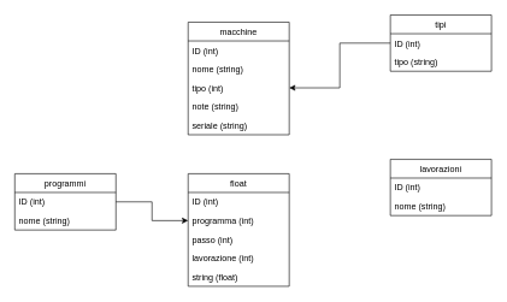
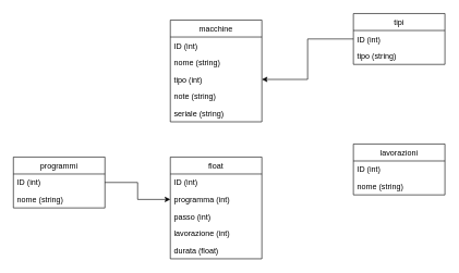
  <mxCell id="0" />
  <mxCell id="1" parent="0" />
  <mxCell id="2" value="lavorazioni" style="swimlane;fontStyle=0;childLayout=stackLayout;horizontal=1;startSize=26;fillColor=none;horizontalStack=0;resizeParent=1;resizeParentMax=0;resizeLast=0;collapsible=1;marginBottom=0;" parent="1" vertex="1"><mxGeometry x="540" y="220" width="140" height="78" as="geometry" /></mxCell>
  <mxCell id="3" value="ID (int)" style="text;strokeColor=none;fillColor=none;align=left;verticalAlign=top;spacingLeft=4;spacingRight=4;overflow=hidden;rotatable=0;points=[[0,0.5],[1,0.5]];portConstraint=eastwest;" parent="2" vertex="1"><mxGeometry y="26" width="140" height="26" as="geometry" /></mxCell>
  <mxCell id="4" value="nome (string)" style="text;strokeColor=none;fillColor=none;align=left;verticalAlign=top;spacingLeft=4;spacingRight=4;overflow=hidden;rotatable=0;points=[[0,0.5],[1,0.5]];portConstraint=eastwest;" parent="2" vertex="1"><mxGeometry y="52" width="140" height="26" as="geometry" /></mxCell>
  <mxCell id="5" value="macchine" style="swimlane;fontStyle=0;childLayout=stackLayout;horizontal=1;startSize=26;fillColor=none;horizontalStack=0;resizeParent=1;resizeParentMax=0;resizeLast=0;collapsible=1;marginBottom=0;" parent="1" vertex="1"><mxGeometry x="260" y="30" width="140" height="156" as="geometry" /></mxCell>
  <mxCell id="6" value="ID (int)" style="text;strokeColor=none;fillColor=none;align=left;verticalAlign=top;spacingLeft=4;spacingRight=4;overflow=hidden;rotatable=0;points=[[0,0.5],[1,0.5]];portConstraint=eastwest;" parent="5" vertex="1"><mxGeometry y="26" width="140" height="26" as="geometry" /></mxCell>
  <mxCell id="7" value="nome (string)" style="text;strokeColor=none;fillColor=none;align=left;verticalAlign=top;spacingLeft=4;spacingRight=4;overflow=hidden;rotatable=0;points=[[0,0.5],[1,0.5]];portConstraint=eastwest;" parent="5" vertex="1"><mxGeometry y="52" width="140" height="26" as="geometry" /></mxCell>
  <mxCell id="8" value="tipo (int)" style="text;strokeColor=none;fillColor=none;align=left;verticalAlign=top;spacingLeft=4;spacingRight=4;overflow=hidden;rotatable=0;points=[[0,0.5],[1,0.5]];portConstraint=eastwest;" parent="5" vertex="1"><mxGeometry y="78" width="140" height="26" as="geometry" /></mxCell>
  <mxCell id="9" value="note (string)" style="text;strokeColor=none;fillColor=none;align=left;verticalAlign=top;spacingLeft=4;spacingRight=4;overflow=hidden;rotatable=0;points=[[0,0.5],[1,0.5]];portConstraint=eastwest;" parent="5" vertex="1"><mxGeometry y="104" width="140" height="26" as="geometry" /></mxCell>
  <mxCell id="10" value="seriale (string)" style="text;strokeColor=none;fillColor=none;align=left;verticalAlign=top;spacingLeft=4;spacingRight=4;overflow=hidden;rotatable=0;points=[[0,0.5],[1,0.5]];portConstraint=eastwest;" parent="5" vertex="1"><mxGeometry y="130" width="140" height="26" as="geometry" /></mxCell>
  <mxCell id="11" value="float" style="swimlane;fontStyle=0;childLayout=stackLayout;horizontal=1;startSize=26;fillColor=none;horizontalStack=0;resizeParent=1;resizeParentMax=0;resizeLast=0;collapsible=1;marginBottom=0;" parent="1" vertex="1"><mxGeometry x="260" y="240" width="140" height="156" as="geometry" /></mxCell>
  <mxCell id="12" value="ID (int)" style="text;strokeColor=none;fillColor=none;align=left;verticalAlign=top;spacingLeft=4;spacingRight=4;overflow=hidden;rotatable=0;points=[[0,0.5],[1,0.5]];portConstraint=eastwest;" parent="11" vertex="1"><mxGeometry y="26" width="140" height="26" as="geometry" /></mxCell>
  <mxCell id="13" value="programma (int)" style="text;strokeColor=none;fillColor=none;align=left;verticalAlign=top;spacingLeft=4;spacingRight=4;overflow=hidden;rotatable=0;points=[[0,0.5],[1,0.5]];portConstraint=eastwest;" parent="11" vertex="1"><mxGeometry y="52" width="140" height="26" as="geometry" /></mxCell>
  <mxCell id="14" value="passo (int)" style="text;strokeColor=none;fillColor=none;align=left;verticalAlign=top;spacingLeft=4;spacingRight=4;overflow=hidden;rotatable=0;points=[[0,0.5],[1,0.5]];portConstraint=eastwest;" parent="11" vertex="1"><mxGeometry y="78" width="140" height="26" as="geometry" /></mxCell>
  <mxCell id="15" value="lavorazione (int)" style="text;strokeColor=none;fillColor=none;align=left;verticalAlign=top;spacingLeft=4;spacingRight=4;overflow=hidden;rotatable=0;points=[[0,0.5],[1,0.5]];portConstraint=eastwest;" parent="11" vertex="1"><mxGeometry y="104" width="140" height="26" as="geometry" /></mxCell>
- <mxCell id="16" value="string (float)" style="text;strokeColor=none;fillColor=none;align=left;verticalAlign=top;spacingLeft=4;spacingRight=4;overflow=hidden;rotatable=0;points=[[0,0.5],[1,0.5]];portConstraint=eastwest;" parent="11" vertex="1"><mxGeometry y="130" width="140" height="26" as="geometry" /></mxCell>
+ <mxCell id="16" value="durata (float)" style="text;strokeColor=none;fillColor=none;align=left;verticalAlign=top;spacingLeft=4;spacingRight=4;overflow=hidden;rotatable=0;points=[[0,0.5],[1,0.5]];portConstraint=eastwest;" parent="11" vertex="1"><mxGeometry y="130" width="140" height="26" as="geometry" /></mxCell>
  <mxCell id="17" value="programmi" style="swimlane;fontStyle=0;childLayout=stackLayout;horizontal=1;startSize=26;fillColor=none;horizontalStack=0;resizeParent=1;resizeParentMax=0;resizeLast=0;collapsible=1;marginBottom=0;" parent="1" vertex="1"><mxGeometry x="20" y="240" width="140" height="78" as="geometry" /></mxCell>
  <mxCell id="18" value="ID (int)" style="text;strokeColor=none;fillColor=none;align=left;verticalAlign=top;spacingLeft=4;spacingRight=4;overflow=hidden;rotatable=0;points=[[0,0.5],[1,0.5]];portConstraint=eastwest;" parent="17" vertex="1"><mxGeometry y="26" width="140" height="26" as="geometry" /></mxCell>
  <mxCell id="19" value="nome (string)" style="text;strokeColor=none;fillColor=none;align=left;verticalAlign=top;spacingLeft=4;spacingRight=4;overflow=hidden;rotatable=0;points=[[0,0.5],[1,0.5]];portConstraint=eastwest;" parent="17" vertex="1"><mxGeometry y="52" width="140" height="26" as="geometry" /></mxCell>
  <mxCell id="20" value="tipi" style="swimlane;fontStyle=0;childLayout=stackLayout;horizontal=1;startSize=26;fillColor=none;horizontalStack=0;resizeParent=1;resizeParentMax=0;resizeLast=0;collapsible=1;marginBottom=0;" parent="1" vertex="1"><mxGeometry x="540" y="20" width="140" height="78" as="geometry" /></mxCell>
  <mxCell id="21" value="ID (int)" style="text;strokeColor=none;fillColor=none;align=left;verticalAlign=top;spacingLeft=4;spacingRight=4;overflow=hidden;rotatable=0;points=[[0,0.5],[1,0.5]];portConstraint=eastwest;" parent="20" vertex="1"><mxGeometry y="26" width="140" height="26" as="geometry" /></mxCell>
  <mxCell id="22" value="tipo (string)" style="text;strokeColor=none;fillColor=none;align=left;verticalAlign=top;spacingLeft=4;spacingRight=4;overflow=hidden;rotatable=0;points=[[0,0.5],[1,0.5]];portConstraint=eastwest;" parent="20" vertex="1"><mxGeometry y="52" width="140" height="26" as="geometry" /></mxCell>
  <mxCell id="23" style="edgeStyle=orthogonalEdgeStyle;rounded=0;orthogonalLoop=1;jettySize=auto;html=1;" parent="1" source="18" target="13" edge="1"><mxGeometry relative="1" as="geometry" /></mxCell>
  <mxCell id="24" style="edgeStyle=orthogonalEdgeStyle;rounded=0;orthogonalLoop=1;jettySize=auto;html=1;" parent="1" source="21" target="8" edge="1"><mxGeometry relative="1" as="geometry" /></mxCell>
